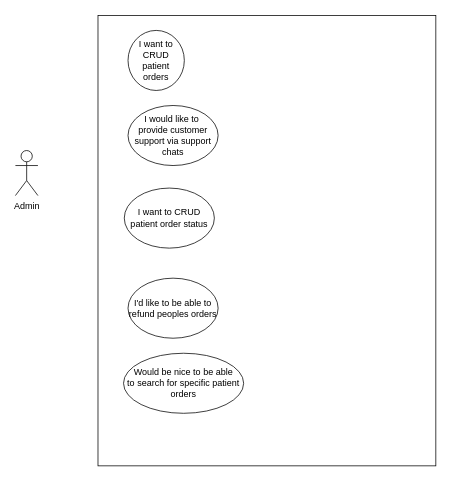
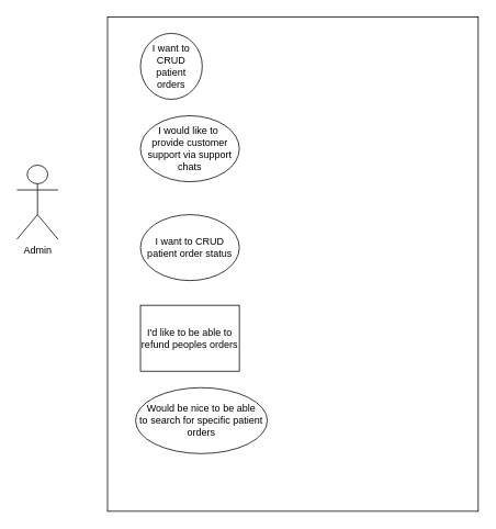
  <mxCell id="0" />
  <mxCell id="1" parent="0" />
  <mxCell id="2" value="" style="rounded=0;whiteSpace=wrap;html=1;" parent="1" vertex="1"><mxGeometry x="130" y="20" width="450" height="600" as="geometry" /></mxCell>
- <mxCell id="3" value="Admin" style="shape=umlActor;verticalLabelPosition=bottom;verticalAlign=top;html=1;outlineConnect=0;" parent="1" vertex="1"><mxGeometry x="20" y="200" width="30" height="60" as="geometry" /></mxCell>
+ <mxCell id="3" value="Admin" style="shape=umlActor;verticalLabelPosition=bottom;verticalAlign=top;html=1;outlineConnect=0;" parent="1" vertex="1"><mxGeometry x="20" y="200" width="50" height="90" as="geometry" /></mxCell>
  <mxCell id="4" value="I want to CRUD patient orders" style="ellipse;whiteSpace=wrap;html=1;" parent="1" vertex="1"><mxGeometry x="170" y="40" width="75" height="80" as="geometry" /></mxCell>
- <mxCell id="5" value="I'd like to be able to refund peoples orders" style="ellipse;whiteSpace=wrap;html=1;" parent="1" vertex="1"><mxGeometry x="170" y="370" width="120" height="80" as="geometry" /></mxCell>
+ <mxCell id="5" value="I'd like to be able to refund peoples orders" style="whiteSpace=wrap;html=1;rounded=0;" parent="1" vertex="1"><mxGeometry x="170" y="370" width="120" height="80" as="geometry" /></mxCell>
  <mxCell id="6" value="Would be nice to be&amp;nbsp;&lt;span style=&quot;background-color: transparent; color: light-dark(rgb(0, 0, 0), rgb(255, 255, 255));&quot;&gt;able&lt;/span&gt;&lt;div&gt;&lt;span style=&quot;background-color: transparent; color: light-dark(rgb(0, 0, 0), rgb(255, 255, 255));&quot;&gt;&amp;nbsp;to search for specific patient&amp;nbsp;&lt;/span&gt;&lt;div&gt;&lt;div&gt;orders&lt;/div&gt;&lt;/div&gt;&lt;/div&gt;" style="ellipse;whiteSpace=wrap;html=1;" parent="1" vertex="1"><mxGeometry x="164" y="470" width="160" height="80" as="geometry" /></mxCell>
- <mxCell id="7" value="I want to CRUD patient order status" style="ellipse;whiteSpace=wrap;html=1;" vertex="1" parent="1"><mxGeometry x="165" y="250" width="120" height="80" as="geometry" /></mxCell>
+ <mxCell id="7" value="I want to CRUD patient order status" style="ellipse;whiteSpace=wrap;html=1;" vertex="1" parent="1"><mxGeometry x="170" y="260" width="120" height="80" as="geometry" /></mxCell>
  <mxCell id="8" value="I would like to&amp;nbsp;&lt;div&gt;provide customer support via support chats&lt;/div&gt;" style="ellipse;whiteSpace=wrap;html=1;" vertex="1" parent="1"><mxGeometry x="170" y="140" width="120" height="80" as="geometry" /></mxCell>
